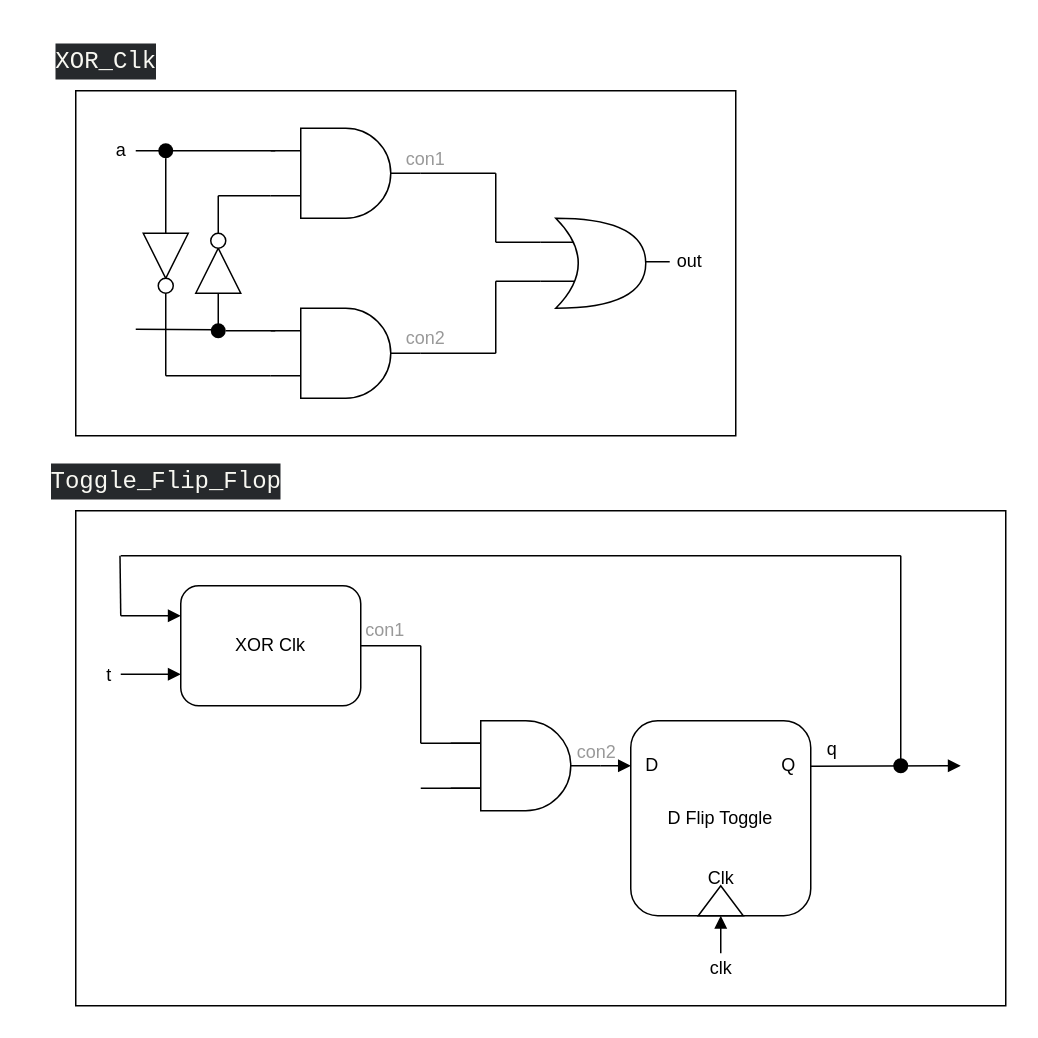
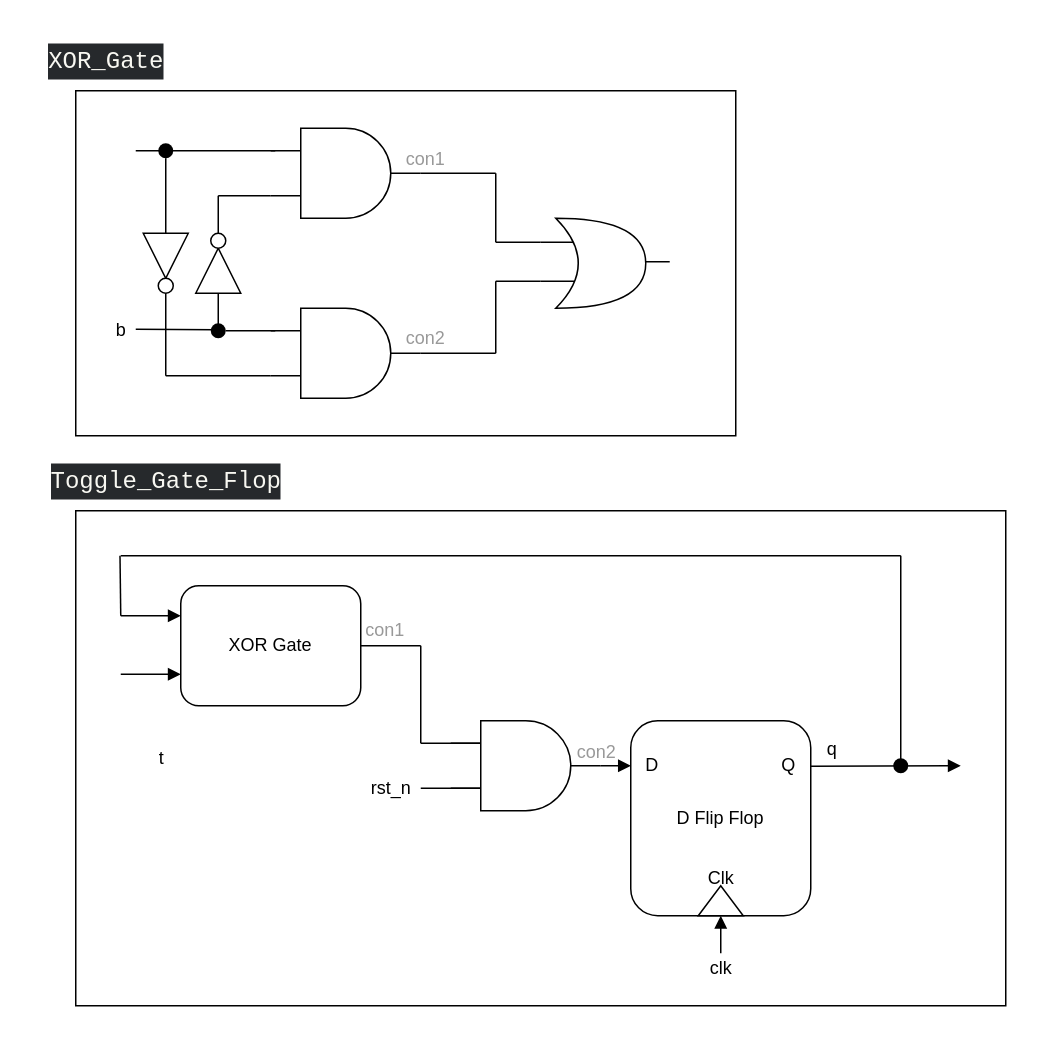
  <mxCell id="0" />
  <mxCell id="1" parent="0" />
  <mxCell id="2" value="" style="group" parent="1" vertex="1" connectable="0"><mxGeometry x="50" y="60" width="440" height="230" as="geometry" /></mxCell>
  <mxCell id="3" value="" style="rounded=0;whiteSpace=wrap;html=1;fillStyle=hatch;fillColor=none;" parent="2" vertex="1"><mxGeometry width="440" height="230" as="geometry" /></mxCell>
  <mxCell id="4" value="" style="endArrow=none;html=1;rounded=0;" parent="2" edge="1"><mxGeometry width="50" height="50" relative="1" as="geometry"><mxPoint x="95" y="122" as="sourcePoint" /><mxPoint x="95" y="70" as="targetPoint" /></mxGeometry></mxCell>
  <mxCell id="5" value="" style="endArrow=none;html=1;rounded=0;" parent="2" edge="1"><mxGeometry width="50" height="50" relative="1" as="geometry"><mxPoint x="95" y="157" as="sourcePoint" /><mxPoint x="95" y="135" as="targetPoint" /></mxGeometry></mxCell>
  <mxCell id="6" style="edgeStyle=orthogonalEdgeStyle;shape=connector;rounded=0;orthogonalLoop=1;jettySize=auto;html=1;exitX=0;exitY=0.75;exitDx=0;exitDy=0;exitPerimeter=0;strokeColor=default;align=center;verticalAlign=middle;fontFamily=Helvetica;fontSize=11;fontColor=default;labelBackgroundColor=default;endArrow=none;endFill=0;" parent="2" source="7" edge="1"><mxGeometry relative="1" as="geometry"><mxPoint x="95" y="70" as="targetPoint" /></mxGeometry></mxCell>
  <mxCell id="7" value="&lt;p style=&quot;line-height: 110%;&quot;&gt;&lt;br&gt;&lt;/p&gt;" style="verticalLabelPosition=bottom;shadow=0;dashed=0;align=center;html=1;verticalAlign=top;shape=mxgraph.electrical.logic_gates.logic_gate;operation=and;spacingTop=-20;" parent="2" vertex="1"><mxGeometry x="130" y="25" width="100" height="60" as="geometry" /></mxCell>
  <mxCell id="8" value="&lt;p style=&quot;line-height: 110%;&quot;&gt;&lt;br&gt;&lt;/p&gt;" style="verticalLabelPosition=bottom;shadow=0;dashed=0;align=center;html=1;verticalAlign=top;shape=mxgraph.electrical.logic_gates.logic_gate;operation=and;spacingTop=-20;" parent="2" vertex="1"><mxGeometry x="130" y="145" width="100" height="60" as="geometry" /></mxCell>
  <mxCell id="9" value="" style="endArrow=none;html=1;rounded=0;entryX=0.333;entryY=0.333;entryDx=0;entryDy=0;entryPerimeter=0;" parent="2" edge="1"><mxGeometry width="50" height="50" relative="1" as="geometry"><mxPoint x="346" y="114" as="sourcePoint" /><mxPoint x="395.98" y="113.98" as="targetPoint" /><Array as="points"><mxPoint x="376" y="114" /></Array></mxGeometry></mxCell>
  <mxCell id="10" value="" style="endArrow=none;html=1;rounded=0;entryX=0.333;entryY=0.333;entryDx=0;entryDy=0;entryPerimeter=0;" parent="2" edge="1"><mxGeometry width="50" height="50" relative="1" as="geometry"><mxPoint x="310" y="127" as="sourcePoint" /><mxPoint x="359.98" y="126.98" as="targetPoint" /><Array as="points"><mxPoint x="340" y="127" /></Array></mxGeometry></mxCell>
  <mxCell id="11" value="" style="endArrow=none;html=1;rounded=0;entryX=0.333;entryY=0.333;entryDx=0;entryDy=0;entryPerimeter=0;" parent="2" edge="1"><mxGeometry width="50" height="50" relative="1" as="geometry"><mxPoint x="310" y="101" as="sourcePoint" /><mxPoint x="359.98" y="100.98" as="targetPoint" /><Array as="points"><mxPoint x="340" y="101" /></Array></mxGeometry></mxCell>
  <mxCell id="12" value="" style="shape=xor;whiteSpace=wrap;html=1;" parent="2" vertex="1"><mxGeometry x="320" y="85" width="60" height="60" as="geometry" /></mxCell>
  <mxCell id="13" value="" style="endArrow=none;html=1;rounded=0;" parent="2" edge="1"><mxGeometry width="50" height="50" relative="1" as="geometry"><mxPoint x="310" y="101" as="sourcePoint" /><mxPoint x="280" y="101" as="targetPoint" /></mxGeometry></mxCell>
  <mxCell id="14" value="" style="endArrow=none;html=1;rounded=0;entryX=0.333;entryY=0.333;entryDx=0;entryDy=0;entryPerimeter=0;" parent="2" edge="1"><mxGeometry width="50" height="50" relative="1" as="geometry"><mxPoint x="230" y="55" as="sourcePoint" /><mxPoint x="279.98" y="54.98" as="targetPoint" /><Array as="points"><mxPoint x="260" y="55" /></Array></mxGeometry></mxCell>
  <mxCell id="15" value="" style="endArrow=none;html=1;rounded=0;" parent="2" edge="1"><mxGeometry width="50" height="50" relative="1" as="geometry"><mxPoint x="280" y="55" as="sourcePoint" /><mxPoint x="280" y="101" as="targetPoint" /></mxGeometry></mxCell>
  <mxCell id="16" value="" style="endArrow=none;html=1;rounded=0;entryX=0.333;entryY=0.333;entryDx=0;entryDy=0;entryPerimeter=0;" parent="2" edge="1"><mxGeometry width="50" height="50" relative="1" as="geometry"><mxPoint x="230" y="175" as="sourcePoint" /><mxPoint x="280" y="174.98" as="targetPoint" /><Array as="points"><mxPoint x="260" y="175" /></Array></mxGeometry></mxCell>
  <mxCell id="17" value="" style="endArrow=none;html=1;rounded=0;" parent="2" edge="1"><mxGeometry width="50" height="50" relative="1" as="geometry"><mxPoint x="280" y="127" as="sourcePoint" /><mxPoint x="280" y="175" as="targetPoint" /></mxGeometry></mxCell>
  <mxCell id="18" value="" style="endArrow=none;html=1;rounded=0;" parent="2" edge="1"><mxGeometry width="50" height="50" relative="1" as="geometry"><mxPoint x="310" y="127" as="sourcePoint" /><mxPoint x="280" y="127" as="targetPoint" /></mxGeometry></mxCell>
  <mxCell id="19" value="" style="endArrow=none;html=1;rounded=0;entryX=0.333;entryY=0.333;entryDx=0;entryDy=0;entryPerimeter=0;" parent="2" edge="1"><mxGeometry width="50" height="50" relative="1" as="geometry"><mxPoint x="40" y="40" as="sourcePoint" /><mxPoint x="133" y="39.98" as="targetPoint" /><Array as="points"><mxPoint x="110" y="40" /></Array></mxGeometry></mxCell>
  <mxCell id="20" value="" style="endArrow=none;html=1;rounded=0;" parent="2" source="23" edge="1"><mxGeometry width="50" height="50" relative="1" as="geometry"><mxPoint x="60" y="190" as="sourcePoint" /><mxPoint x="60" y="41" as="targetPoint" /></mxGeometry></mxCell>
  <mxCell id="21" value="" style="endArrow=none;html=1;rounded=0;entryX=0.333;entryY=0.333;entryDx=0;entryDy=0;entryPerimeter=0;" parent="2" edge="1"><mxGeometry width="50" height="50" relative="1" as="geometry"><mxPoint x="60" y="190" as="sourcePoint" /><mxPoint x="130" y="189.98" as="targetPoint" /><Array as="points"><mxPoint x="110" y="190" /></Array></mxGeometry></mxCell>
  <mxCell id="22" value="" style="endArrow=none;html=1;rounded=0;" parent="2" source="29" target="23" edge="1"><mxGeometry width="50" height="50" relative="1" as="geometry"><mxPoint x="60" y="95" as="sourcePoint" /><mxPoint x="60" y="41" as="targetPoint" /></mxGeometry></mxCell>
  <mxCell id="23" value="" style="shape=ellipse;fillColor=#000000;strokeColor=none;html=1;sketch=0;fontFamily=Helvetica;fontSize=11;fontColor=default;labelBackgroundColor=default;" parent="2" vertex="1"><mxGeometry x="55" y="35" width="10" height="10" as="geometry" /></mxCell>
  <mxCell id="24" value="" style="endArrow=none;html=1;rounded=0;" parent="2" target="30" edge="1"><mxGeometry width="50" height="50" relative="1" as="geometry"><mxPoint x="60" y="190" as="sourcePoint" /><mxPoint x="60" y="125" as="targetPoint" /></mxGeometry></mxCell>
  <mxCell id="25" value="" style="endArrow=none;html=1;rounded=0;entryX=0.333;entryY=0.333;entryDx=0;entryDy=0;entryPerimeter=0;" parent="2" source="27" edge="1"><mxGeometry width="50" height="50" relative="1" as="geometry"><mxPoint x="40" y="160" as="sourcePoint" /><mxPoint x="133" y="159.98" as="targetPoint" /><Array as="points"><mxPoint x="110" y="160" /></Array></mxGeometry></mxCell>
  <mxCell id="26" value="" style="endArrow=none;html=1;rounded=0;entryX=0.333;entryY=0.333;entryDx=0;entryDy=0;entryPerimeter=0;" parent="2" edge="1"><mxGeometry width="50" height="50" relative="1" as="geometry"><mxPoint x="40" y="159" as="sourcePoint" /><mxPoint x="93.33" y="159.33" as="targetPoint" /><Array as="points" /></mxGeometry></mxCell>
  <mxCell id="27" value="" style="shape=ellipse;fillColor=#000000;strokeColor=none;html=1;sketch=0;fontFamily=Helvetica;fontSize=11;fontColor=default;labelBackgroundColor=default;" parent="2" vertex="1"><mxGeometry x="90" y="155" width="10" height="10" as="geometry" /></mxCell>
  <mxCell id="28" value="" style="group" parent="2" vertex="1" connectable="0"><mxGeometry x="45" y="95" width="30" height="40" as="geometry" /></mxCell>
  <mxCell id="29" value="" style="triangle;whiteSpace=wrap;html=1;rotation=90;" parent="28" vertex="1"><mxGeometry width="30" height="30" as="geometry" /></mxCell>
  <mxCell id="30" value="" style="ellipse;whiteSpace=wrap;html=1;aspect=fixed;" parent="28" vertex="1"><mxGeometry x="10" y="30" width="10" height="10" as="geometry" /></mxCell>
  <mxCell id="31" value="" style="endArrow=none;html=1;rounded=0;" parent="28" source="30" target="29" edge="1"><mxGeometry width="50" height="50" relative="1" as="geometry"><mxPoint x="15" y="95" as="sourcePoint" /><mxPoint x="15" y="-54" as="targetPoint" /></mxGeometry></mxCell>
  <mxCell id="32" value="" style="group;flipV=0;" parent="2" vertex="1" connectable="0"><mxGeometry x="80" y="105" width="30" height="40" as="geometry" /></mxCell>
  <mxCell id="33" value="" style="triangle;whiteSpace=wrap;html=1;rotation=-90;" parent="32" vertex="1"><mxGeometry width="30" height="30" as="geometry" /></mxCell>
  <mxCell id="34" value="" style="ellipse;whiteSpace=wrap;html=1;aspect=fixed;" parent="32" vertex="1"><mxGeometry x="10" y="-10" width="10" height="10" as="geometry" /></mxCell>
  <mxCell id="35" value="" style="endArrow=none;html=1;rounded=0;" parent="32" source="34" target="33" edge="1"><mxGeometry width="50" height="50" relative="1" as="geometry"><mxPoint x="15" y="95" as="sourcePoint" /><mxPoint x="15" y="-54" as="targetPoint" /></mxGeometry></mxCell>
- <mxCell id="36" value="&lt;font style=&quot;font-size: 12px;&quot;&gt;a&lt;/font&gt;" style="text;html=1;align=center;verticalAlign=middle;resizable=0;points=[];autosize=1;strokeColor=none;fillColor=none;" parent="2" vertex="1"><mxGeometry x="15" y="25" width="30" height="30" as="geometry" /></mxCell>
- <mxCell id="38" value="&lt;font style=&quot;font-size: 12px;&quot;&gt;out&lt;/font&gt;" style="text;html=1;align=center;verticalAlign=middle;resizable=0;points=[];autosize=1;strokeColor=none;fillColor=none;" parent="2" vertex="1"><mxGeometry x="389" y="99" width="40" height="30" as="geometry" /></mxCell>
+ <mxCell id="37" value="&lt;font style=&quot;font-size: 12px;&quot;&gt;b&lt;/font&gt;" style="text;html=1;align=center;verticalAlign=middle;resizable=0;points=[];autosize=1;strokeColor=none;fillColor=none;" parent="2" vertex="1"><mxGeometry x="15" y="145" width="30" height="30" as="geometry" /></mxCell>
  <mxCell id="39" value="con1" style="text;html=1;align=center;verticalAlign=middle;resizable=0;points=[];autosize=1;strokeColor=none;fillColor=none;fontColor=#999999;" parent="2" vertex="1"><mxGeometry x="208" y="31" width="50" height="30" as="geometry" /></mxCell>
  <mxCell id="40" value="&lt;font color=&quot;#999999&quot;&gt;con2&lt;/font&gt;" style="text;html=1;align=center;verticalAlign=middle;resizable=0;points=[];autosize=1;strokeColor=none;fillColor=none;" parent="2" vertex="1"><mxGeometry x="208" y="150" width="50" height="30" as="geometry" /></mxCell>
- <mxCell id="41" value="&lt;div style=&quot;color: rgb(248, 248, 242); background-color: rgb(38, 41, 44); font-family: &amp;quot;Fira Code&amp;quot;, Consolas, &amp;quot;Courier New&amp;quot;, monospace, Menlo, Monaco, &amp;quot;Courier New&amp;quot;, monospace; font-size: 16px; line-height: 24px; white-space-collapse: preserve;&quot;&gt;XOR_Clk&lt;/div&gt;" style="text;html=1;align=center;verticalAlign=middle;resizable=0;points=[];autosize=1;strokeColor=none;fillColor=none;fontFamily=Helvetica;fontSize=11;fontColor=default;labelBackgroundColor=default;" parent="1" vertex="1"><mxGeometry x="20" width="100" height="40" as="geometry" y="20" /></mxCell>
+ <mxCell id="41" value="&lt;div style=&quot;color: rgb(248, 248, 242); background-color: rgb(38, 41, 44); font-family: &amp;quot;Fira Code&amp;quot;, Consolas, &amp;quot;Courier New&amp;quot;, monospace, Menlo, Monaco, &amp;quot;Courier New&amp;quot;, monospace; font-size: 16px; line-height: 24px; white-space-collapse: preserve;&quot;&gt;XOR_Gate&lt;/div&gt;" style="text;html=1;align=center;verticalAlign=middle;resizable=0;points=[];autosize=1;strokeColor=none;fillColor=none;fontFamily=Helvetica;fontSize=11;fontColor=default;labelBackgroundColor=default;" parent="1" vertex="1"><mxGeometry x="20" width="100" height="40" as="geometry" y="20" /></mxCell>
  <mxCell id="42" value="" style="group" parent="1" vertex="1" connectable="0"><mxGeometry x="50" y="340" width="620" height="330" as="geometry" /></mxCell>
  <mxCell id="43" value="con2" style="text;html=1;align=center;verticalAlign=middle;resizable=0;points=[];autosize=1;strokeColor=none;fillColor=none;fontColor=#999999;" parent="42" vertex="1"><mxGeometry x="322" y="146" width="50" height="30" as="geometry" /></mxCell>
  <mxCell id="44" value="" style="shape=ellipse;fillColor=#f5f5f5;strokeColor=#FFFFFF;html=1;sketch=0;fontFamily=Helvetica;fontSize=11;fontColor=#333333;labelBackgroundColor=#FFFFFF;opacity=0;strokeWidth=1;fillStyle=auto;labelBorderColor=none;" parent="42" vertex="1"><mxGeometry x="566" y="184" width="10" height="10" as="geometry" /></mxCell>
  <mxCell id="45" value="" style="rounded=0;whiteSpace=wrap;html=1;fillStyle=auto;fillColor=none;" parent="42" vertex="1"><mxGeometry width="620" height="330" as="geometry" /></mxCell>
  <mxCell id="46" value="" style="endArrow=none;html=1;rounded=0;startArrow=block;startFill=1;exitX=0;exitY=0.5;exitDx=0;exitDy=0;" parent="42" edge="1" source="61"><mxGeometry width="50" height="50" relative="1" as="geometry"><mxPoint x="430" y="230" as="sourcePoint" /><mxPoint x="430" y="295" as="targetPoint" /></mxGeometry></mxCell>
  <mxCell id="47" value="" style="endArrow=block;html=1;rounded=0;exitX=0.027;exitY=0.879;exitDx=0;exitDy=0;endFill=1;exitPerimeter=0;" parent="42" edge="1" source="69"><mxGeometry width="50" height="50" relative="1" as="geometry"><mxPoint x="334" y="170" as="sourcePoint" /><mxPoint x="590" y="170" as="targetPoint" /></mxGeometry></mxCell>
- <mxCell id="48" value="XOR Clk" style="rounded=1;whiteSpace=wrap;html=1;" parent="42" vertex="1"><mxGeometry x="70" y="50" width="120" height="80" as="geometry" /></mxCell>
+ <mxCell id="48" value="XOR Gate" style="rounded=1;whiteSpace=wrap;html=1;" parent="42" vertex="1"><mxGeometry x="70" y="50" width="120" height="80" as="geometry" /></mxCell>
  <mxCell id="49" value="&lt;p style=&quot;line-height: 110%;&quot;&gt;&lt;br&gt;&lt;/p&gt;" style="verticalLabelPosition=bottom;shadow=0;dashed=0;align=center;html=1;verticalAlign=top;shape=mxgraph.electrical.logic_gates.logic_gate;operation=and;spacingTop=-20;" parent="42" vertex="1"><mxGeometry x="250" y="140" width="100" height="60" as="geometry" /></mxCell>
  <mxCell id="50" value="" style="endArrow=none;html=1;rounded=0;exitX=1;exitY=0.5;exitDx=0;exitDy=0;" parent="42" source="48" edge="1"><mxGeometry width="50" height="50" relative="1" as="geometry"><mxPoint x="300" y="370" as="sourcePoint" /><mxPoint x="230" y="90" as="targetPoint" /></mxGeometry></mxCell>
  <mxCell id="51" value="" style="endArrow=none;html=1;rounded=0;exitX=1;exitY=0.5;exitDx=0;exitDy=0;" parent="42" edge="1"><mxGeometry width="50" height="50" relative="1" as="geometry"><mxPoint x="230" y="155" as="sourcePoint" /><mxPoint x="270" y="155" as="targetPoint" /></mxGeometry></mxCell>
  <mxCell id="52" value="" style="endArrow=none;html=1;rounded=0;" parent="42" edge="1"><mxGeometry width="50" height="50" relative="1" as="geometry"><mxPoint x="230" y="90" as="sourcePoint" /><mxPoint x="230" y="155" as="targetPoint" /></mxGeometry></mxCell>
  <mxCell id="53" value="" style="endArrow=none;html=1;rounded=0;exitX=1;exitY=0.5;exitDx=0;exitDy=0;" parent="42" edge="1"><mxGeometry width="50" height="50" relative="1" as="geometry"><mxPoint x="230" y="185" as="sourcePoint" /><mxPoint x="270" y="185" as="targetPoint" /></mxGeometry></mxCell>
- <mxCell id="54" value="D Flip Toggle" style="rounded=1;whiteSpace=wrap;html=1;" parent="42" vertex="1"><mxGeometry x="370" y="140" width="120" height="130" as="geometry" /></mxCell>
+ <mxCell id="54" value="D Flip Flop" style="rounded=1;whiteSpace=wrap;html=1;" parent="42" vertex="1"><mxGeometry x="370" y="140" width="120" height="130" as="geometry" /></mxCell>
  <mxCell id="55" value="" style="endArrow=none;html=1;rounded=0;" parent="42" edge="1"><mxGeometry width="50" height="50" relative="1" as="geometry"><mxPoint x="550" y="30" as="sourcePoint" /><mxPoint x="550" y="170" as="targetPoint" /></mxGeometry></mxCell>
  <mxCell id="56" value="" style="endArrow=none;html=1;rounded=0;" parent="42" edge="1"><mxGeometry width="50" height="50" relative="1" as="geometry"><mxPoint x="30" y="30" as="sourcePoint" /><mxPoint x="550" y="30" as="targetPoint" /></mxGeometry></mxCell>
  <mxCell id="57" value="" style="endArrow=none;html=1;rounded=0;" parent="42" edge="1"><mxGeometry width="50" height="50" relative="1" as="geometry"><mxPoint x="29.5" y="30" as="sourcePoint" /><mxPoint x="30" y="70" as="targetPoint" /></mxGeometry></mxCell>
  <mxCell id="58" value="" style="endArrow=block;html=1;rounded=0;entryX=0;entryY=0.25;entryDx=0;entryDy=0;endFill=1;" parent="42" target="48" edge="1"><mxGeometry width="50" height="50" relative="1" as="geometry"><mxPoint x="30" y="70" as="sourcePoint" /><mxPoint x="350" y="320" as="targetPoint" /></mxGeometry></mxCell>
  <mxCell id="59" value="" style="endArrow=block;html=1;rounded=0;entryX=0;entryY=0.25;entryDx=0;entryDy=0;endFill=1;" parent="42" edge="1"><mxGeometry width="50" height="50" relative="1" as="geometry"><mxPoint x="30" y="109" as="sourcePoint" /><mxPoint x="70" y="109" as="targetPoint" /></mxGeometry></mxCell>
  <mxCell id="60" value="D" style="text;html=1;align=center;verticalAlign=middle;resizable=0;points=[];autosize=1;strokeColor=none;fillColor=none;" parent="42" vertex="1"><mxGeometry x="369" y="155" width="30" height="30" as="geometry" /></mxCell>
  <mxCell id="61" value="" style="triangle;whiteSpace=wrap;html=1;rotation=-90;" parent="42" vertex="1"><mxGeometry x="420" y="245" width="20" height="30" as="geometry" /></mxCell>
  <mxCell id="62" value="clk" style="text;html=1;align=center;verticalAlign=middle;resizable=0;points=[];autosize=1;strokeColor=none;fillColor=none;" parent="42" vertex="1"><mxGeometry x="410" y="290" width="40" height="30" as="geometry" /></mxCell>
  <mxCell id="63" value="Q" style="text;html=1;align=center;verticalAlign=middle;resizable=0;points=[];autosize=1;strokeColor=none;fillColor=none;" parent="42" vertex="1"><mxGeometry x="460" y="155" width="30" height="30" as="geometry" /></mxCell>
  <mxCell id="64" value="" style="shape=ellipse;fillColor=#000000;strokeColor=none;html=1;sketch=0;fontFamily=Helvetica;fontSize=11;fontColor=default;labelBackgroundColor=default;" parent="42" vertex="1"><mxGeometry x="545" y="165" width="10" height="10" as="geometry" /></mxCell>
- <mxCell id="65" value="t" style="text;html=1;align=center;verticalAlign=middle;resizable=0;points=[];autosize=1;strokeColor=none;fillColor=none;" parent="42" vertex="1"><mxGeometry x="7" y="95" width="30" height="30" as="geometry" /></mxCell>
+ <mxCell id="65" value="t" style="text;html=1;align=center;verticalAlign=middle;resizable=0;points=[];autosize=1;strokeColor=none;fillColor=none;" parent="42" vertex="1"><mxGeometry x="42" y="150" width="30" height="30" as="geometry" /></mxCell>
+ <mxCell id="66" value="&lt;font color=&quot;#000000&quot;&gt;rst_n&lt;/font&gt;" style="text;html=1;align=center;verticalAlign=middle;resizable=0;points=[];autosize=1;strokeColor=none;fillColor=none;fontColor=#999999;" parent="42" vertex="1"><mxGeometry x="185" y="170" width="50" height="30" as="geometry" /></mxCell>
  <mxCell id="67" value="con1" style="text;html=1;align=center;verticalAlign=middle;resizable=0;points=[];autosize=1;strokeColor=none;fillColor=none;fontColor=#999999;" parent="42" vertex="1"><mxGeometry x="181" y="65" width="50" height="30" as="geometry" /></mxCell>
  <mxCell id="68" value="Clk" style="text;html=1;align=center;verticalAlign=middle;resizable=0;points=[];autosize=1;strokeColor=none;fillColor=none;" parent="42" vertex="1"><mxGeometry x="410" y="230" width="40" height="30" as="geometry" /></mxCell>
  <mxCell id="69" value="q" style="text;html=1;align=center;verticalAlign=middle;resizable=0;points=[];autosize=1;strokeColor=none;fillColor=none;" parent="42" vertex="1"><mxGeometry x="489" y="144" width="30" height="30" as="geometry" /></mxCell>
  <mxCell id="70" style="edgeStyle=orthogonalEdgeStyle;rounded=0;orthogonalLoop=1;jettySize=auto;html=1;exitX=1;exitY=0.5;exitDx=0;exitDy=0;exitPerimeter=0;entryX=0.038;entryY=0.524;entryDx=0;entryDy=0;entryPerimeter=0;endArrow=block;endFill=1;" edge="1" parent="42" source="49" target="60"><mxGeometry relative="1" as="geometry" /></mxCell>
- <mxCell id="71" value="&lt;div style=&quot;color: rgb(248, 248, 242); background-color: rgb(38, 41, 44); font-family: &amp;quot;Fira Code&amp;quot;, Consolas, &amp;quot;Courier New&amp;quot;, monospace, Menlo, Monaco, &amp;quot;Courier New&amp;quot;, monospace; font-size: 16px; line-height: 24px; white-space-collapse: preserve;&quot;&gt;Toggle_Flip_Flop&lt;/div&gt;" style="text;html=1;align=center;verticalAlign=middle;resizable=0;points=[];autosize=1;strokeColor=none;fillColor=none;fontFamily=Helvetica;fontSize=11;fontColor=default;labelBackgroundColor=default;" parent="1" vertex="1"><mxGeometry x="20" y="300" width="180" height="40" as="geometry" /></mxCell>
+ <mxCell id="71" value="&lt;div style=&quot;color: rgb(248, 248, 242); background-color: rgb(38, 41, 44); font-family: &amp;quot;Fira Code&amp;quot;, Consolas, &amp;quot;Courier New&amp;quot;, monospace, Menlo, Monaco, &amp;quot;Courier New&amp;quot;, monospace; font-size: 16px; line-height: 24px; white-space-collapse: preserve;&quot;&gt;Toggle_Gate_Flop&lt;/div&gt;" style="text;html=1;align=center;verticalAlign=middle;resizable=0;points=[];autosize=1;strokeColor=none;fillColor=none;fontFamily=Helvetica;fontSize=11;fontColor=default;labelBackgroundColor=default;" parent="1" vertex="1"><mxGeometry x="20" y="300" width="180" height="40" as="geometry" /></mxCell>
